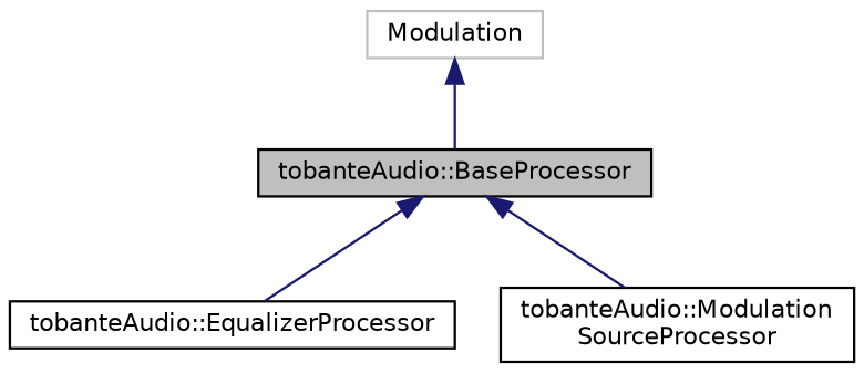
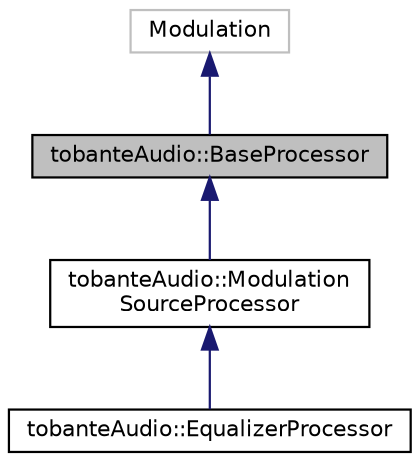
  digraph {
    node [color=black fillcolor=white fontname=Helvetica fontsize=10 shape=record style=filled]
    edge [color=midnightblue dir=back fontname=Helvetica fontsize=10 labelfontname=Helvetica labelfontsize=10 style=solid]
    n1 [fillcolor=grey75 fontcolor=black height=0.2 label="tobanteAudio::BaseProcessor" width=0.4]
    n2 [height=0.2 label="tobanteAudio::EqualizerProcessor" width=0.4]
    n3 [height=0.2 label="tobanteAudio::Modulation\lSourceProcessor" width=0.4]
    n4 [color=grey75 height=0.2 label=Modulation width=0.4]
-   n1 -> n2
+   n3 -> n2
    n1 -> n3
    n4 -> n1
  }
